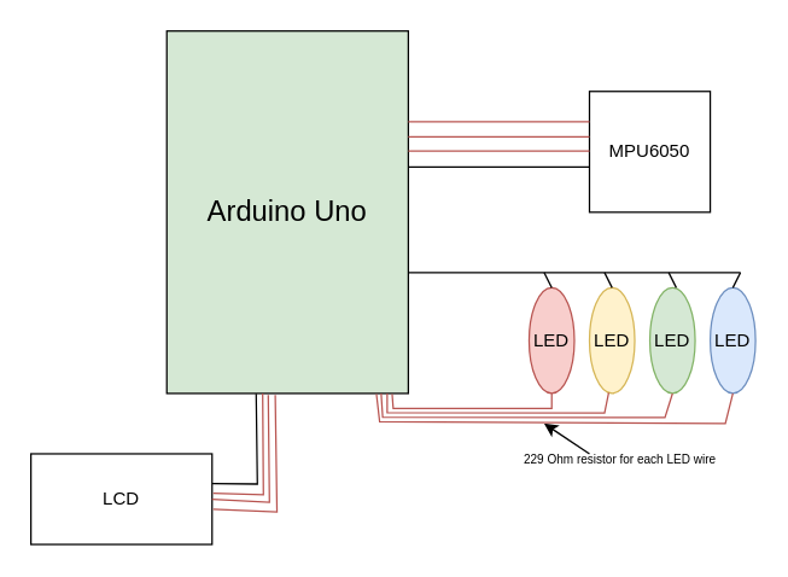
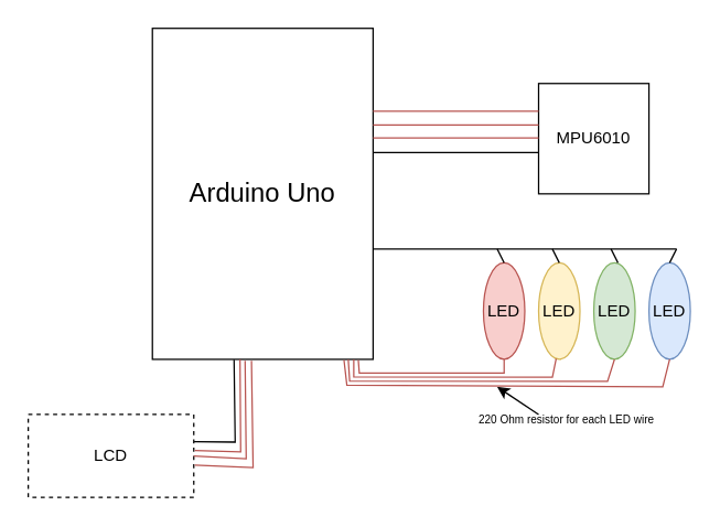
  <mxCell id="0" />
  <mxCell id="1" parent="0" />
- <mxCell id="2" value="&lt;font style=&quot;font-size: 19px;&quot;&gt;Arduino Uno&lt;/font&gt;" style="rounded=0;whiteSpace=wrap;html=1;fillColor=#d5e8d4;" vertex="1" parent="1"><mxGeometry x="110" y="20" width="160" height="240" as="geometry" /></mxCell>
- <mxCell id="3" value="MPU6050" style="rounded=0;whiteSpace=wrap;html=1;" vertex="1" parent="1"><mxGeometry x="390" y="60" width="80" height="80" as="geometry" /></mxCell>
+ <mxCell id="2" value="&lt;font style=&quot;font-size: 19px;&quot;&gt;Arduino Uno&lt;/font&gt;" style="rounded=0;whiteSpace=wrap;html=1;" vertex="1" parent="1"><mxGeometry x="110" y="20" width="160" height="240" as="geometry" /></mxCell>
+ <mxCell id="3" value="MPU6010" style="rounded=0;whiteSpace=wrap;html=1;" vertex="1" parent="1"><mxGeometry x="390" y="60" width="80" height="80" as="geometry" /></mxCell>
  <mxCell id="4" value="" style="endArrow=none;html=1;rounded=0;entryX=0;entryY=0.25;entryDx=0;entryDy=0;strokeColor=#b85450;fillColor=#f8cecc;" edge="1" parent="1" target="3"><mxGeometry width="50" height="50" relative="1" as="geometry"><mxPoint x="270" y="80" as="sourcePoint" /><mxPoint x="380" y="80" as="targetPoint" /></mxGeometry></mxCell>
  <mxCell id="5" value="" style="endArrow=none;html=1;rounded=0;entryX=0;entryY=0.25;entryDx=0;entryDy=0;strokeColor=#b85450;fillColor=#f8cecc;" edge="1" parent="1"><mxGeometry width="50" height="50" relative="1" as="geometry"><mxPoint x="270" y="90" as="sourcePoint" /><mxPoint x="390" y="90" as="targetPoint" /></mxGeometry></mxCell>
  <mxCell id="6" value="" style="endArrow=none;html=1;rounded=0;entryX=0;entryY=0.25;entryDx=0;entryDy=0;fillColor=#f8cecc;strokeColor=#b85450;" edge="1" parent="1"><mxGeometry width="50" height="50" relative="1" as="geometry"><mxPoint x="270" y="99.5" as="sourcePoint" /><mxPoint x="390" y="99.5" as="targetPoint" /></mxGeometry></mxCell>
  <mxCell id="7" value="" style="endArrow=none;html=1;rounded=0;entryX=0;entryY=0.25;entryDx=0;entryDy=0;strokeColor=#000000;" edge="1" parent="1"><mxGeometry width="50" height="50" relative="1" as="geometry"><mxPoint x="270" y="110" as="sourcePoint" /><mxPoint x="390" y="110" as="targetPoint" /></mxGeometry></mxCell>
  <mxCell id="8" value="" style="endArrow=none;html=1;rounded=0;strokeColor=#000000;" edge="1" parent="1"><mxGeometry width="50" height="50" relative="1" as="geometry"><mxPoint x="270" y="180" as="sourcePoint" /><mxPoint x="490" y="180" as="targetPoint" /></mxGeometry></mxCell>
  <mxCell id="9" value="LED" style="ellipse;whiteSpace=wrap;html=1;fillColor=#f8cecc;strokeColor=#b85450;" vertex="1" parent="1"><mxGeometry x="350" y="190" width="30" height="70" as="geometry" /></mxCell>
  <mxCell id="10" value="LED" style="ellipse;whiteSpace=wrap;html=1;fillColor=#fff2cc;strokeColor=#d6b656;" vertex="1" parent="1"><mxGeometry x="390" y="190" width="30" height="70" as="geometry" /></mxCell>
  <mxCell id="11" value="LED" style="ellipse;whiteSpace=wrap;html=1;fillColor=#d5e8d4;strokeColor=#82b366;" vertex="1" parent="1"><mxGeometry x="430" y="190" width="30" height="70" as="geometry" /></mxCell>
  <mxCell id="12" value="LED" style="ellipse;whiteSpace=wrap;html=1;fillColor=#dae8fc;strokeColor=#6c8ebf;" vertex="1" parent="1"><mxGeometry x="470" y="190" width="30" height="70" as="geometry" /></mxCell>
  <mxCell id="13" value="" style="endArrow=none;html=1;rounded=0;exitX=0.5;exitY=0;exitDx=0;exitDy=0;" edge="1" parent="1" source="9"><mxGeometry width="50" height="50" relative="1" as="geometry"><mxPoint x="350" y="210" as="sourcePoint" /><mxPoint x="360" y="180" as="targetPoint" /></mxGeometry></mxCell>
  <mxCell id="14" value="" style="endArrow=none;html=1;rounded=0;exitX=0.5;exitY=0;exitDx=0;exitDy=0;" edge="1" parent="1"><mxGeometry width="50" height="50" relative="1" as="geometry"><mxPoint x="405" y="190" as="sourcePoint" /><mxPoint x="400" y="180" as="targetPoint" /></mxGeometry></mxCell>
  <mxCell id="15" value="" style="endArrow=none;html=1;rounded=0;exitX=0.5;exitY=0;exitDx=0;exitDy=0;" edge="1" parent="1"><mxGeometry width="50" height="50" relative="1" as="geometry"><mxPoint x="447.5" y="190" as="sourcePoint" /><mxPoint x="442.5" y="180" as="targetPoint" /></mxGeometry></mxCell>
  <mxCell id="16" value="" style="endArrow=none;html=1;rounded=0;exitX=0.5;exitY=0;exitDx=0;exitDy=0;" edge="1" parent="1" source="12"><mxGeometry width="50" height="50" relative="1" as="geometry"><mxPoint x="487.5" y="190" as="sourcePoint" /><mxPoint x="490" y="180" as="targetPoint" /></mxGeometry></mxCell>
  <mxCell id="17" value="" style="endArrow=none;html=1;rounded=0;exitX=0.933;exitY=1.002;exitDx=0;exitDy=0;exitPerimeter=0;entryX=0.5;entryY=1;entryDx=0;entryDy=0;fillColor=#f8cecc;strokeColor=#b85450;" edge="1" parent="1" source="2" target="9"><mxGeometry width="50" height="50" relative="1" as="geometry"><mxPoint x="260" y="270" as="sourcePoint" /><mxPoint x="370" y="270" as="targetPoint" /><Array as="points"><mxPoint x="260" y="270" /><mxPoint x="365" y="270" /></Array></mxGeometry></mxCell>
  <mxCell id="18" value="&lt;p style=&quot;font-size: 12px;&quot;&gt;&lt;br&gt;&lt;/p&gt;" style="edgeLabel;html=1;align=center;verticalAlign=middle;resizable=0;points=[];" vertex="1" connectable="0" parent="17"><mxGeometry x="0.085" y="1" relative="1" as="geometry"><mxPoint as="offset" /></mxGeometry></mxCell>
  <mxCell id="19" value="" style="endArrow=none;html=1;rounded=0;entryX=0.424;entryY=0.994;entryDx=0;entryDy=0;fillColor=#f8cecc;strokeColor=#b85450;entryPerimeter=0;" edge="1" parent="1" target="10"><mxGeometry width="50" height="50" relative="1" as="geometry"><mxPoint x="256" y="260" as="sourcePoint" /><mxPoint x="361" y="262.76" as="targetPoint" /><Array as="points"><mxPoint x="256" y="272.76" /><mxPoint x="400" y="273" /></Array></mxGeometry></mxCell>
  <mxCell id="20" value="" style="endArrow=none;html=1;rounded=0;entryX=0.5;entryY=1;entryDx=0;entryDy=0;fillColor=#f8cecc;strokeColor=#b85450;" edge="1" parent="1" target="11"><mxGeometry width="50" height="50" relative="1" as="geometry"><mxPoint x="252" y="260" as="sourcePoint" /><mxPoint x="400" y="263" as="targetPoint" /><Array as="points"><mxPoint x="253" y="275.76" /><mxPoint x="440" y="276" /></Array></mxGeometry></mxCell>
  <mxCell id="21" value="" style="endArrow=none;html=1;rounded=0;entryX=0.5;entryY=1;entryDx=0;entryDy=0;fillColor=#f8cecc;strokeColor=#b85450;exitX=0.868;exitY=1.002;exitDx=0;exitDy=0;exitPerimeter=0;" edge="1" parent="1" target="12"><mxGeometry width="50" height="50" relative="1" as="geometry"><mxPoint x="248.88" y="260.48" as="sourcePoint" /><mxPoint x="443" y="263" as="targetPoint" /><Array as="points"><mxPoint x="251" y="278.76" /><mxPoint x="480" y="280" /></Array></mxGeometry></mxCell>
  <mxCell id="22" value="" style="endArrow=classic;html=1;rounded=0;" edge="1" parent="1"><mxGeometry width="50" height="50" relative="1" as="geometry"><mxPoint x="390" y="300" as="sourcePoint" /><mxPoint x="360" y="280" as="targetPoint" /></mxGeometry></mxCell>
- <mxCell id="23" value="&lt;font style=&quot;font-size: 8px;&quot;&gt;229 Ohm resistor for each LED wire&lt;/font&gt;" style="text;html=1;align=center;verticalAlign=middle;resizable=0;points=[];autosize=1;strokeColor=none;fillColor=none;" vertex="1" parent="1"><mxGeometry x="335" y="288" width="150" height="30" as="geometry" /></mxCell>
- <mxCell id="24" value="LCD" style="rounded=0;whiteSpace=wrap;html=1;" vertex="1" parent="1"><mxGeometry x="20" y="300" width="120" height="60" as="geometry" /></mxCell>
+ <mxCell id="23" value="&lt;font style=&quot;font-size: 8px;&quot;&gt;220 Ohm resistor for each LED wire&lt;/font&gt;" style="text;html=1;align=center;verticalAlign=middle;resizable=0;points=[];autosize=1;strokeColor=none;fillColor=none;" vertex="1" parent="1"><mxGeometry x="335" y="288" width="150" height="30" as="geometry" /></mxCell>
+ <mxCell id="24" value="LCD" style="rounded=0;whiteSpace=wrap;html=1;dashed=1;" vertex="1" parent="1"><mxGeometry x="20" y="300" width="120" height="60" as="geometry" /></mxCell>
  <mxCell id="25" value="" style="endArrow=none;html=1;rounded=0;entryX=0.37;entryY=1.001;entryDx=0;entryDy=0;entryPerimeter=0;exitX=1.002;exitY=0.328;exitDx=0;exitDy=0;exitPerimeter=0;" edge="1" parent="1" source="24" target="2"><mxGeometry width="50" height="50" relative="1" as="geometry"><mxPoint x="140" y="318" as="sourcePoint" /><mxPoint x="190" y="268" as="targetPoint" /><Array as="points"><mxPoint x="170" y="320" /></Array></mxGeometry></mxCell>
  <mxCell id="26" value="" style="endArrow=none;html=1;rounded=0;entryX=0.397;entryY=1;entryDx=0;entryDy=0;entryPerimeter=0;exitX=1.006;exitY=0.435;exitDx=0;exitDy=0;exitPerimeter=0;fillColor=#f8cecc;strokeColor=#b85450;" edge="1" parent="1" source="24" target="2"><mxGeometry width="50" height="50" relative="1" as="geometry"><mxPoint x="144" y="327" as="sourcePoint" /><mxPoint x="173" y="267" as="targetPoint" /><Array as="points"><mxPoint x="174" y="327" /></Array></mxGeometry></mxCell>
  <mxCell id="27" value="" style="endArrow=none;html=1;rounded=0;entryX=0.42;entryY=1.004;entryDx=0;entryDy=0;entryPerimeter=0;exitX=1;exitY=0.5;exitDx=0;exitDy=0;fillColor=#f8cecc;strokeColor=#b85450;" edge="1" parent="1" source="24" target="2"><mxGeometry width="50" height="50" relative="1" as="geometry"><mxPoint x="145" y="331" as="sourcePoint" /><mxPoint x="178" y="265" as="targetPoint" /><Array as="points"><mxPoint x="178" y="332" /></Array></mxGeometry></mxCell>
  <mxCell id="28" value="" style="endArrow=none;html=1;rounded=0;entryX=0.449;entryY=1.004;entryDx=0;entryDy=0;entryPerimeter=0;exitX=1.006;exitY=0.611;exitDx=0;exitDy=0;exitPerimeter=0;fillColor=#f8cecc;strokeColor=#b85450;" edge="1" parent="1" source="24" target="2"><mxGeometry width="50" height="50" relative="1" as="geometry"><mxPoint x="145" y="336.5" as="sourcePoint" /><mxPoint x="182" y="267.5" as="targetPoint" /><Array as="points"><mxPoint x="183" y="338.5" /></Array></mxGeometry></mxCell>
